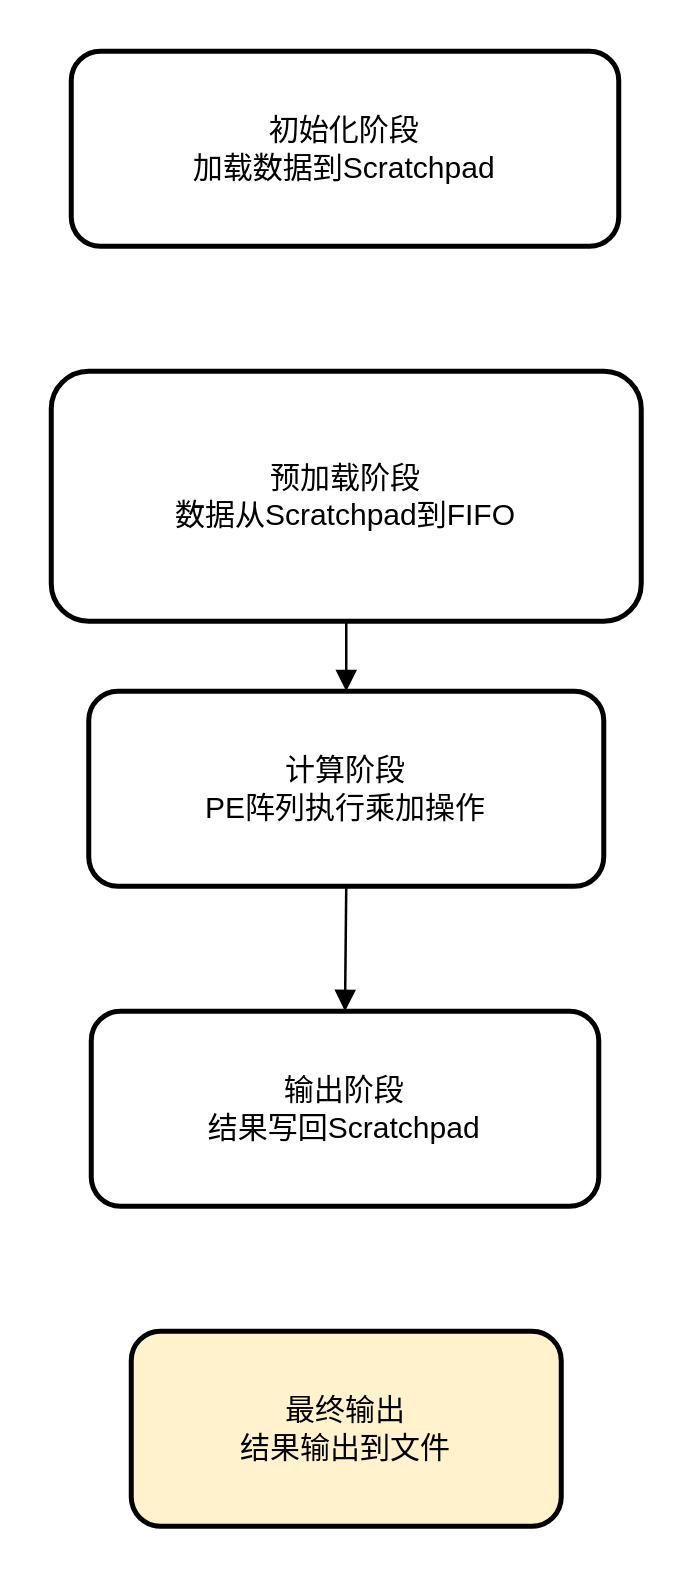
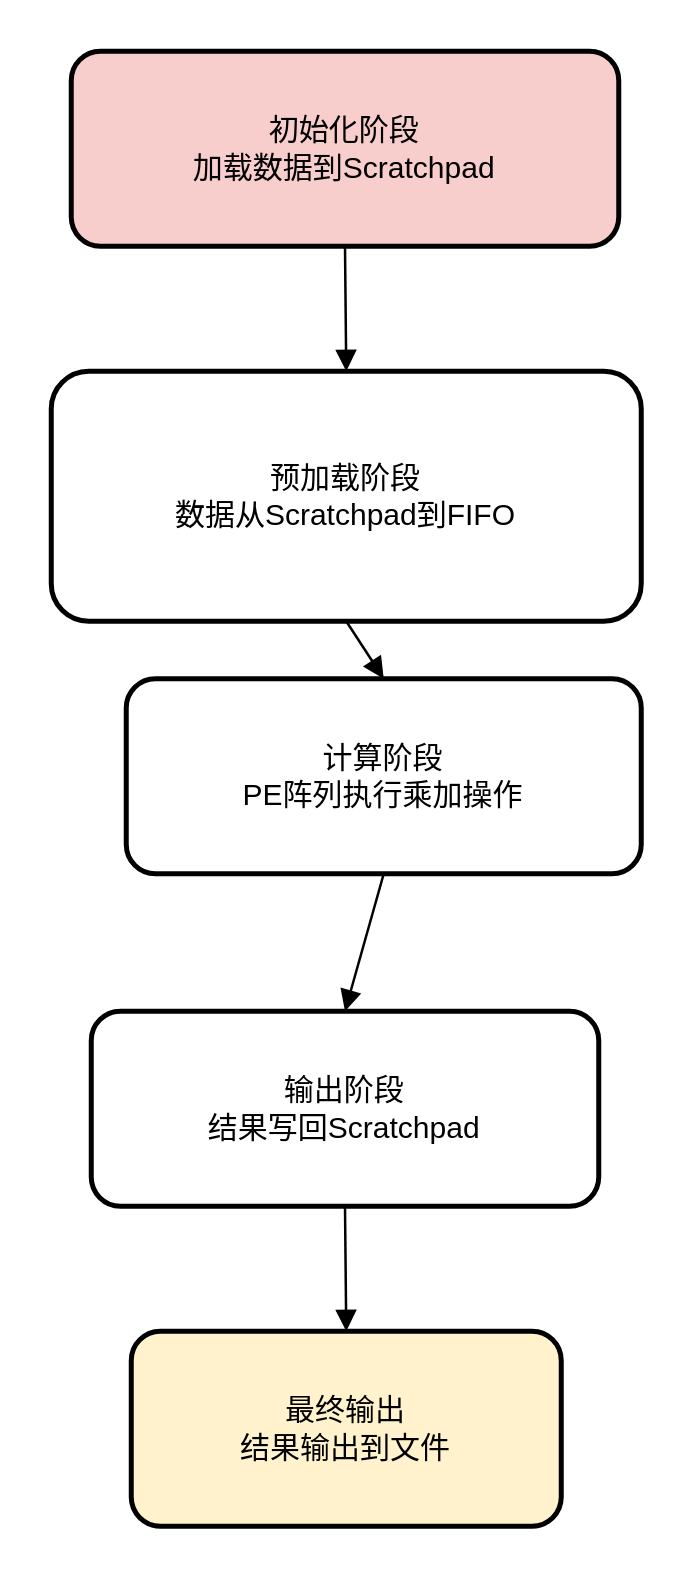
  <mxCell id="0" />
  <mxCell id="1" parent="0" />
- <mxCell id="2" value="初始化阶段&#10;加载数据到Scratchpad" style="whiteSpace=wrap;strokeWidth=2;rounded=1;" vertex="1" parent="1"><mxGeometry x="28" y="20" width="219" height="78" as="geometry" /></mxCell>
+ <mxCell id="2" value="初始化阶段&#10;加载数据到Scratchpad" style="whiteSpace=wrap;strokeWidth=2;rounded=1;fillColor=#f8cecc;" vertex="1" parent="1"><mxGeometry x="28" y="20" width="219" height="78" as="geometry" /></mxCell>
  <mxCell id="3" value="预加载阶段&#10;数据从Scratchpad到FIFO" style="whiteSpace=wrap;strokeWidth=2;rounded=1;" vertex="1" parent="1"><mxGeometry x="20" y="148" width="236" height="100" as="geometry" /></mxCell>
- <mxCell id="4" value="计算阶段&#10;PE阵列执行乘加操作" style="whiteSpace=wrap;strokeWidth=2;rounded=1;" vertex="1" parent="1"><mxGeometry x="35" y="276" width="206" height="78" as="geometry" /></mxCell>
+ <mxCell id="4" value="计算阶段&#10;PE阵列执行乘加操作" style="whiteSpace=wrap;strokeWidth=2;rounded=1;" vertex="1" parent="1"><mxGeometry x="50" y="271" width="206" height="78" as="geometry" /></mxCell>
  <mxCell id="5" value="输出阶段&#10;结果写回Scratchpad" style="whiteSpace=wrap;strokeWidth=2;rounded=1;" vertex="1" parent="1"><mxGeometry x="36" y="404" width="203" height="78" as="geometry" /></mxCell>
  <mxCell id="6" value="最终输出&#10;结果输出到文件" style="whiteSpace=wrap;strokeWidth=2;rounded=1;fillColor=#fff2cc;" vertex="1" parent="1"><mxGeometry x="52" y="532" width="172" height="78" as="geometry" /></mxCell>
+ <mxCell id="7" value="" style="curved=1;startArrow=none;endArrow=block;exitX=0.5;exitY=1;entryX=0.5;entryY=0;rounded=1;" edge="1" parent="1" source="2" target="3"><mxGeometry relative="1" as="geometry"><Array as="points" /></mxGeometry></mxCell>
  <mxCell id="8" value="" style="curved=1;startArrow=none;endArrow=block;exitX=0.5;exitY=1;entryX=0.5;entryY=0;rounded=1;" edge="1" parent="1" source="3" target="4"><mxGeometry relative="1" as="geometry"><Array as="points" /></mxGeometry></mxCell>
  <mxCell id="9" value="" style="curved=1;startArrow=none;endArrow=block;exitX=0.5;exitY=1;entryX=0.5;entryY=0;rounded=1;" edge="1" parent="1" source="4" target="5"><mxGeometry relative="1" as="geometry"><Array as="points" /></mxGeometry></mxCell>
+ <mxCell id="10" value="" style="curved=1;startArrow=none;endArrow=block;exitX=0.5;exitY=1;entryX=0.5;entryY=0;rounded=1;" edge="1" parent="1" source="5" target="6"><mxGeometry relative="1" as="geometry"><Array as="points" /></mxGeometry></mxCell>
